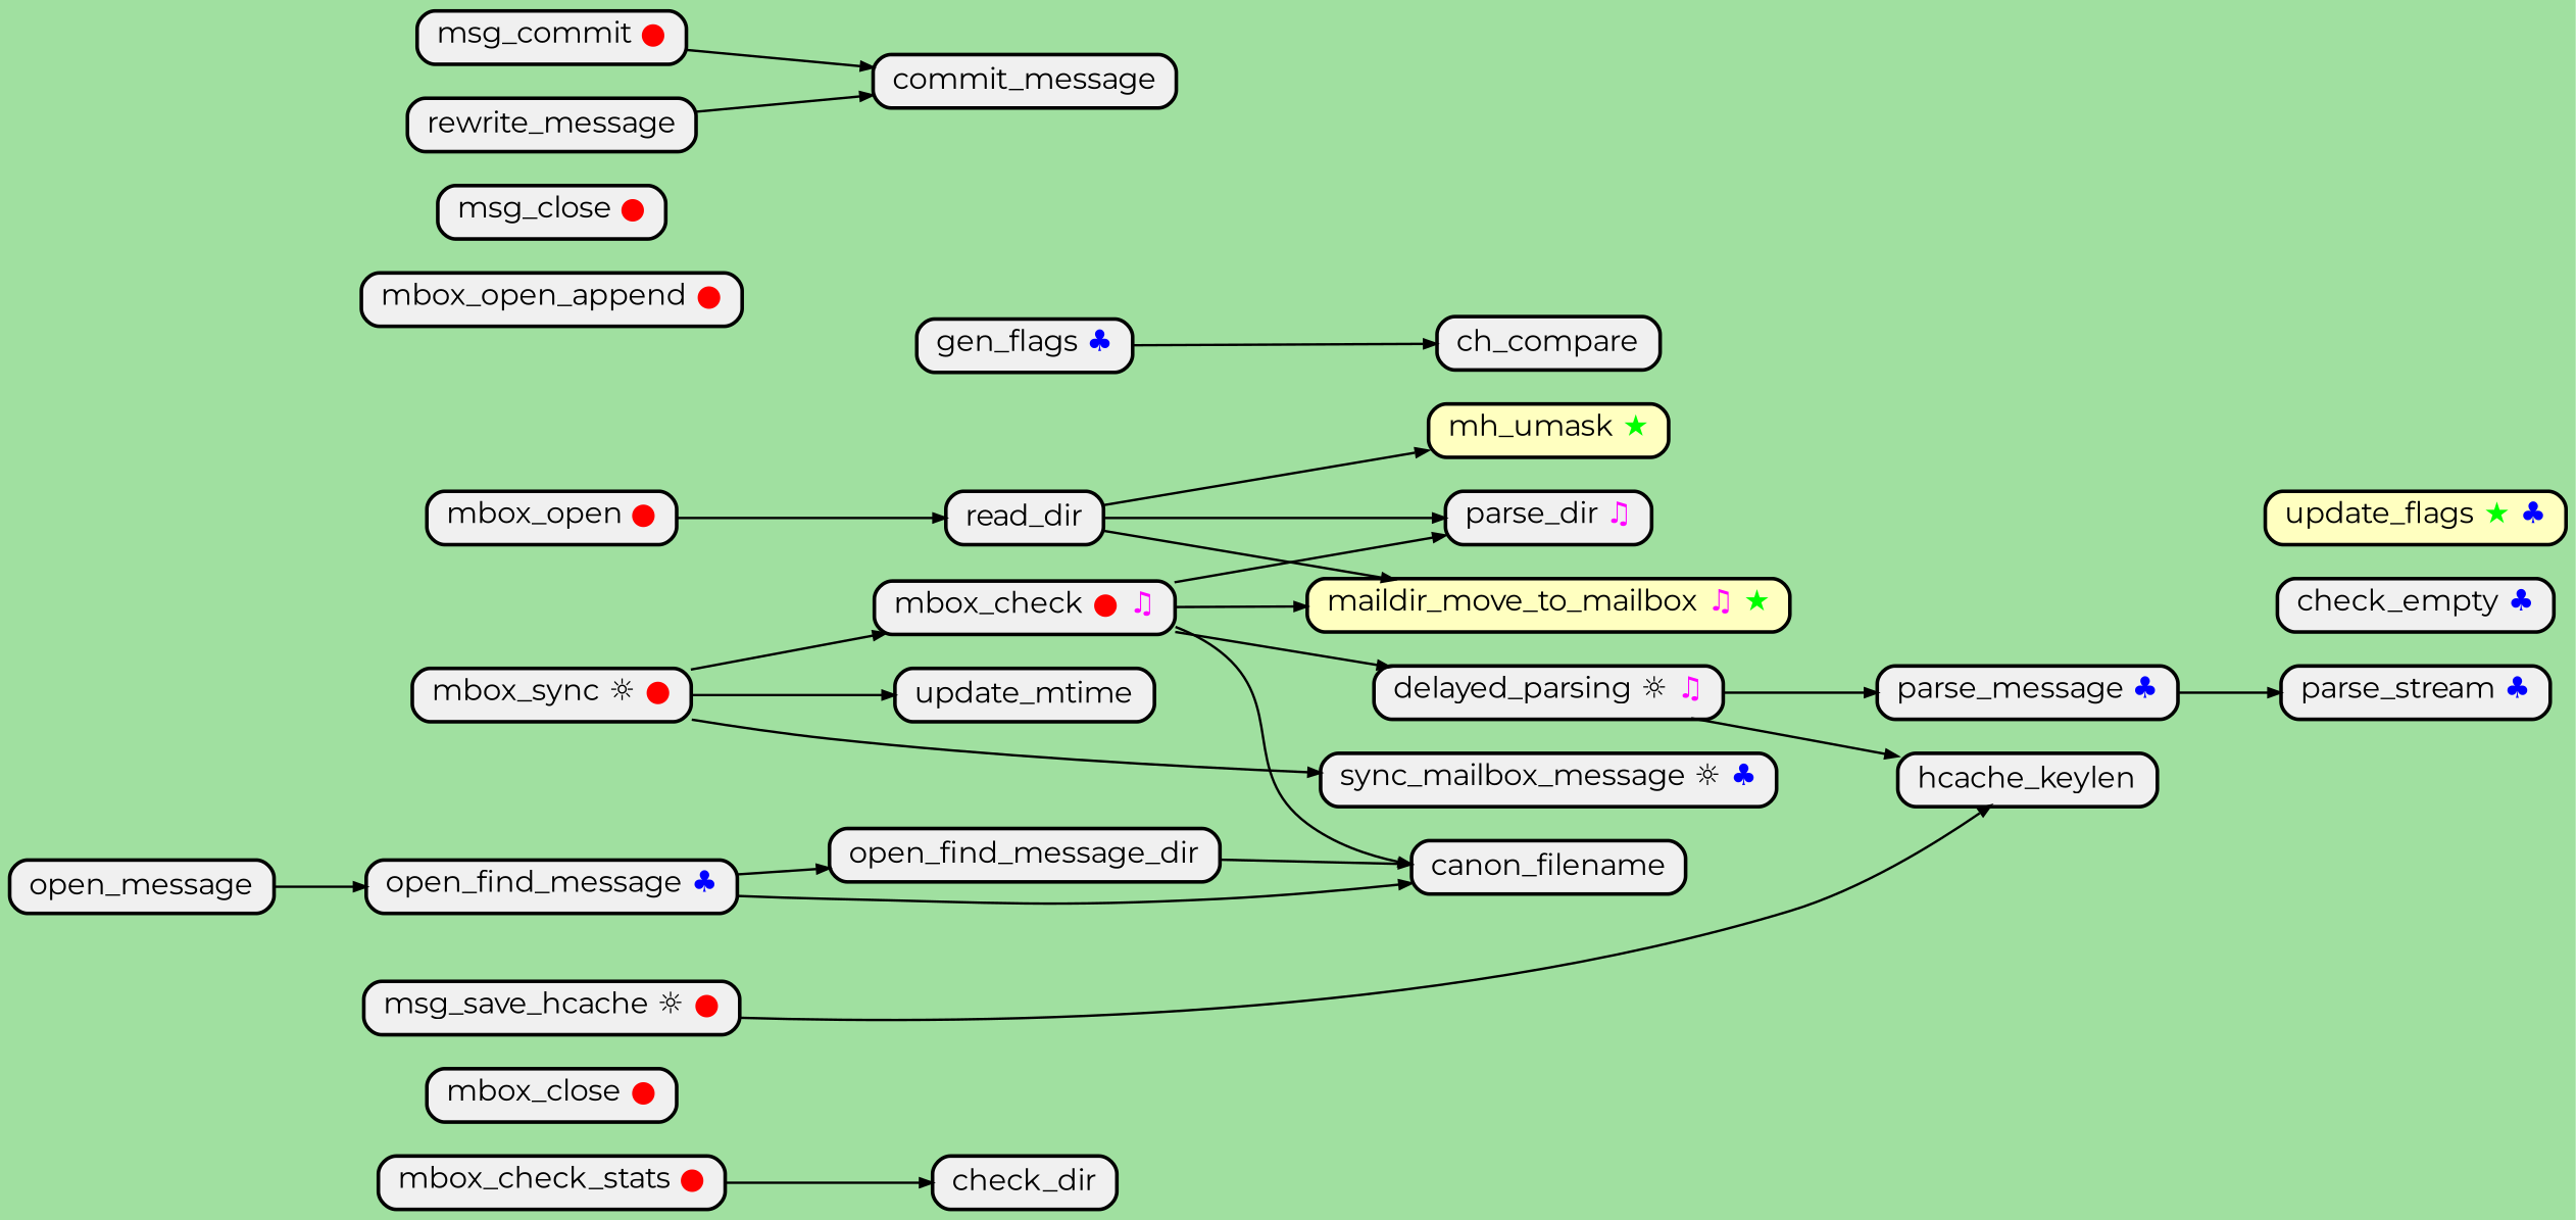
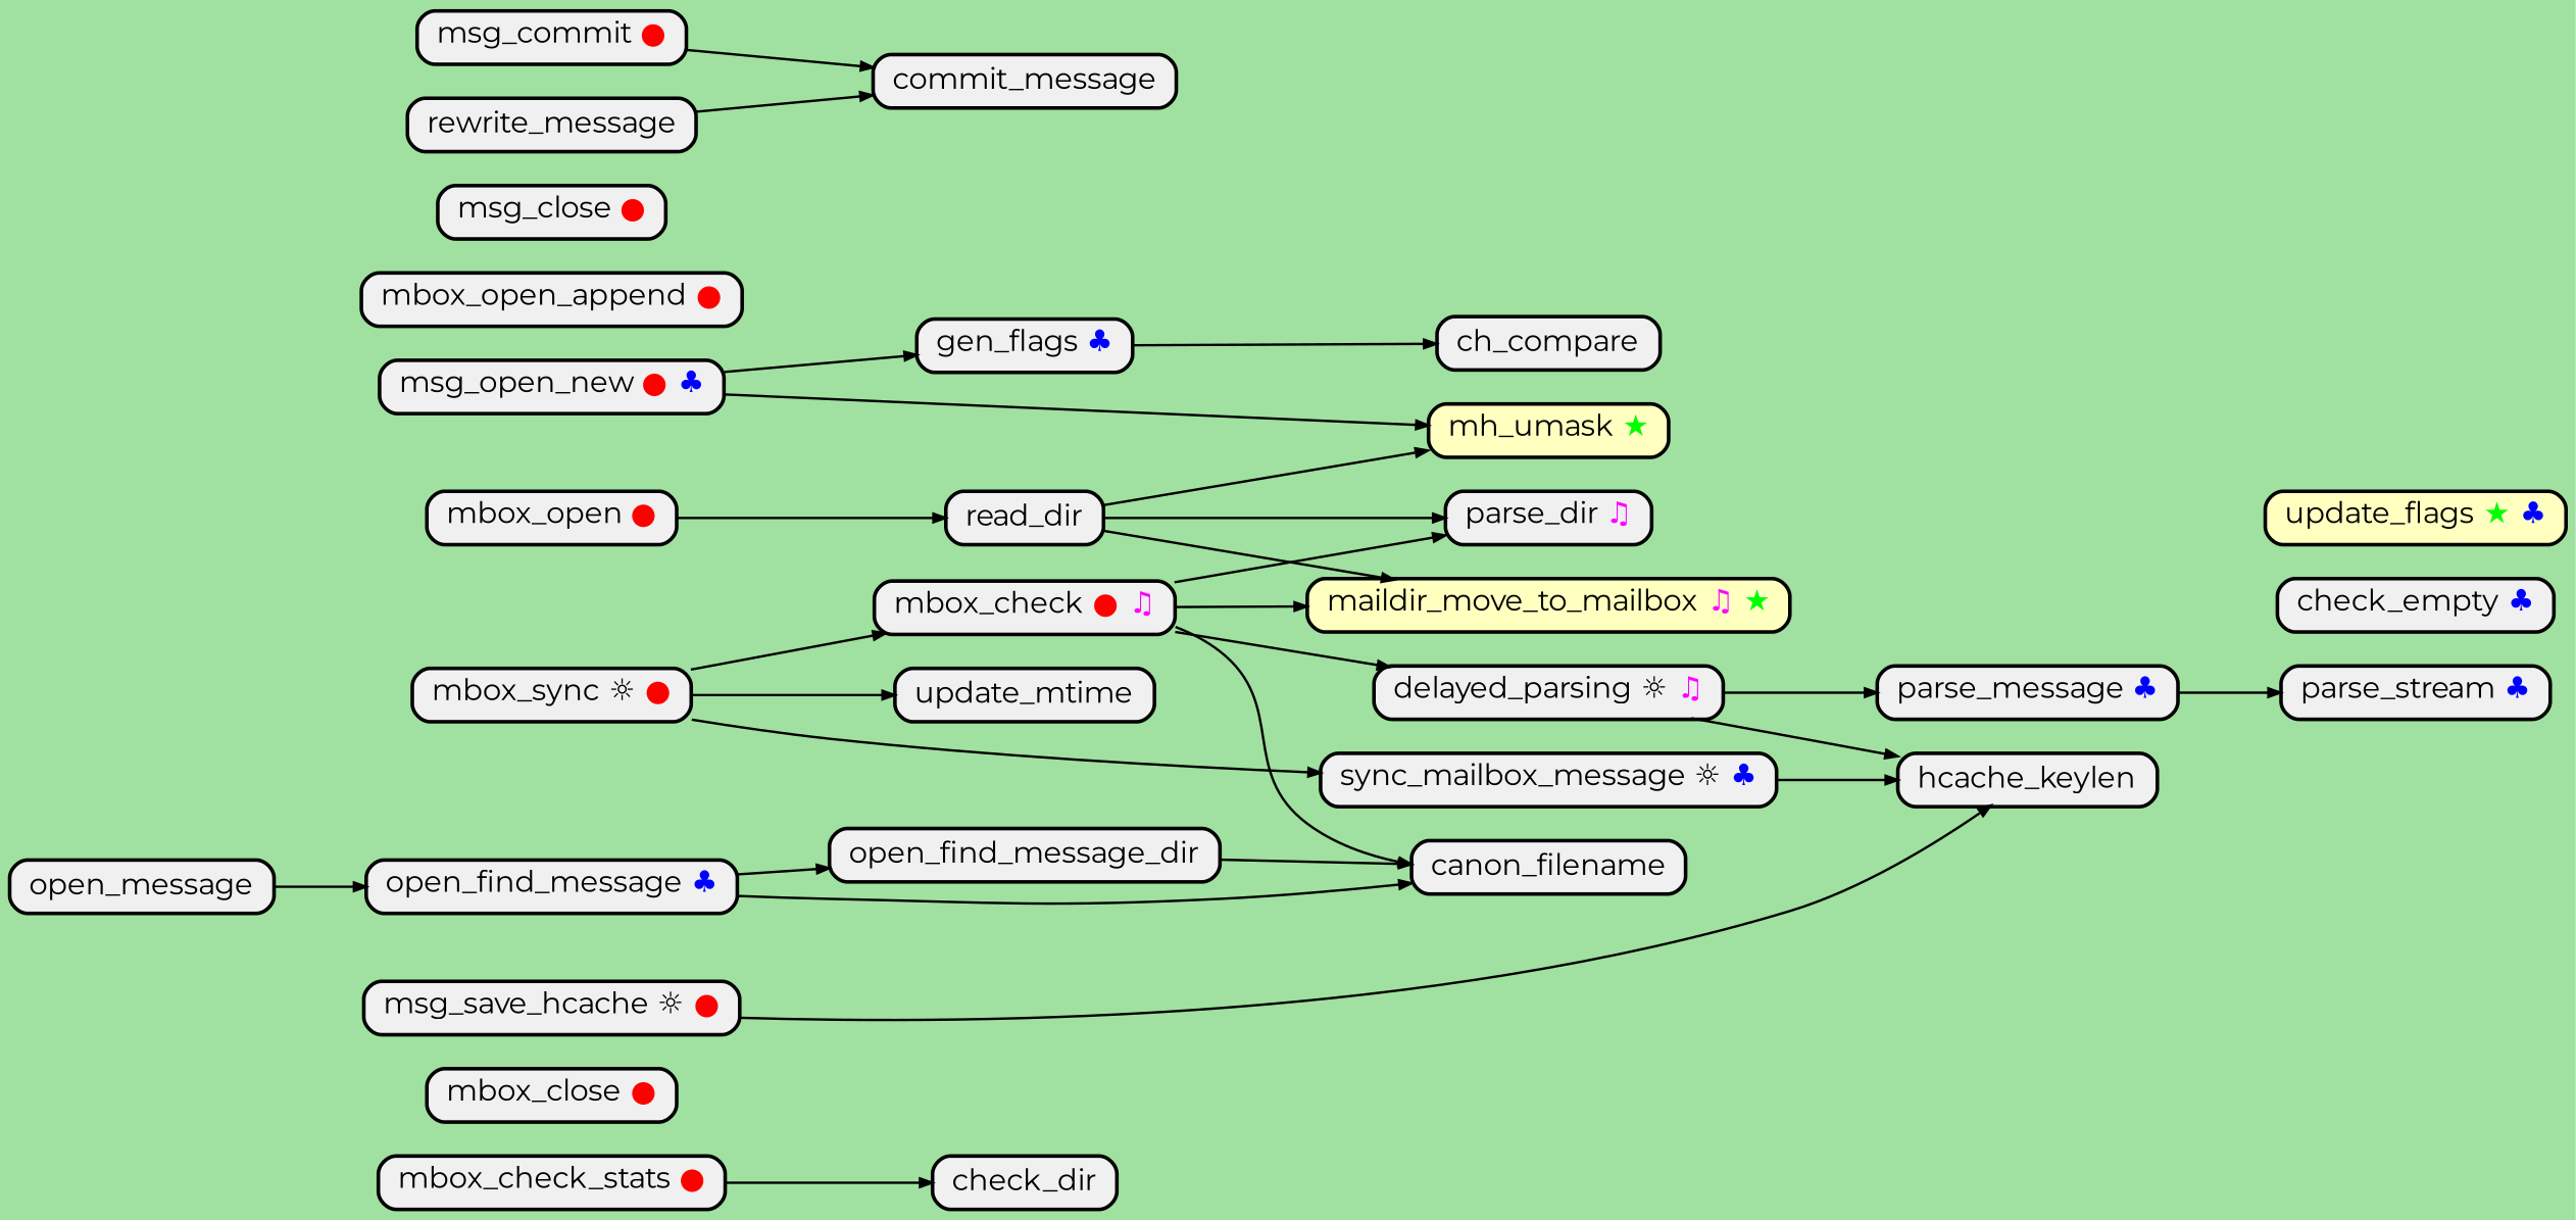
  digraph {
    bgcolor="#a0e0a0"
    compound=true
    fontname=Montserrat
    nodesep=0.2
    rankdir=LR
    ranksep=0.5
    node [color=black fillcolor="#f0f0f0" fontname=Montserrat fontsize=12 penwidth=1.5 shape=Mrecord style=filled]
    edge [arrowsize=0.5 color="#000000" fontname=Montserrat penwidth=1.0]
    n1 [height=0.2 label=<mbox_check_stats <font color="red">●</font> >]
    n2 [height=0.2 label=<mbox_close <font color="red">●</font> >]
    n3 [height=0.2 label=<mbox_open <font color="red">●</font> >]
    n4 [height=0.2 label=<mbox_open_append <font color="red">●</font> >]
    n5 [height=0.2 label=<mbox_sync <font color="black">☼</font> <font color="red">●</font> >]
    n6 [height=0.2 label=<msg_close <font color="red">●</font> >]
    n7 [height=0.2 label=<msg_commit <font color="red">●</font> >]
+   n8 [height=0.2 label=<msg_open_new <font color="red">●</font> <font color="blue">♣</font> >]
    n9 [height=0.2 label=<msg_save_hcache <font color="black">☼</font> <font color="red">●</font> >]
    n10 [height=0.2 label=<check_empty <font color="blue">♣</font> >]
    n11 [fillcolor="#ffffc0" height=0.2 label=<update_flags <font color="green">★</font> <font color="blue">♣</font> >]
    n12 [height=0.2 label=<check_dir >]
    n13 [height=0.2 label=<read_dir >]
    n14 [height=0.2 label=<mbox_check <font color="red">●</font> <font color="magenta">♫</font> >]
    n15 [height=0.2 label=<sync_mailbox_message <font color="black">☼</font> <font color="blue">♣</font> >]
    n16 [height=0.2 label=<update_mtime >]
    n17 [height=0.2 label=<commit_message >]
    n18 [height=0.2 label=<gen_flags <font color="blue">♣</font> >]
    n19 [fillcolor="#ffffc0" height=0.2 label=<mh_umask <font color="green">★</font> >]
    n20 [height=0.2 label=<hcache_keylen >]
    n21 [height=0.2 label=<ch_compare >]
    n22 [height=0.2 label=<canon_filename >]
    n23 [height=0.2 label=<delayed_parsing <font color="black">☼</font> <font color="magenta">♫</font> >]
    n24 [height=0.2 label=<parse_message <font color="blue">♣</font> >]
    n25 [height=0.2 label=<parse_stream <font color="blue">♣</font> >]
    n26 [height=0.2 label=<parse_dir <font color="magenta">♫</font> >]
    n27 [fillcolor="#ffffc0" height=0.2 label=<maildir_move_to_mailbox <font color="magenta">♫</font> <font color="green">★</font> >]
    n28 [height=0.2 label=<open_message >]
    n29 [height=0.2 label=<open_find_message <font color="blue">♣</font> >]
    n30 [height=0.2 label=<open_find_message_dir >]
    n31 [height=0.2 label=<rewrite_message >]
    subgraph sub_1 {
      rank=same
      n1
      n2
      n3
      n4
      n5
      n6
      n7
+     n8
      n9
    }
    subgraph sub_2 {
      rank=max
      n10
      n11
    }
    n1 -> n12
    n3 -> n13
    n5 -> n14
    n5 -> n15
    n5 -> n16
    n7 -> n17
+   n8 -> n18
+   n8 -> n19
    n9 -> n20
    n13 -> n19
    n13 -> n26
    n13 -> n27
    n14 -> n22
    n14 -> n23
    n14 -> n26
    n14 -> n27
+   n15 -> n20
    n18 -> n21
    n23 -> n20
    n23 -> n24
    n24 -> n25
    n28 -> n29
    n29 -> n22
    n29 -> n30
    n30 -> n22
    n31 -> n17
  }
